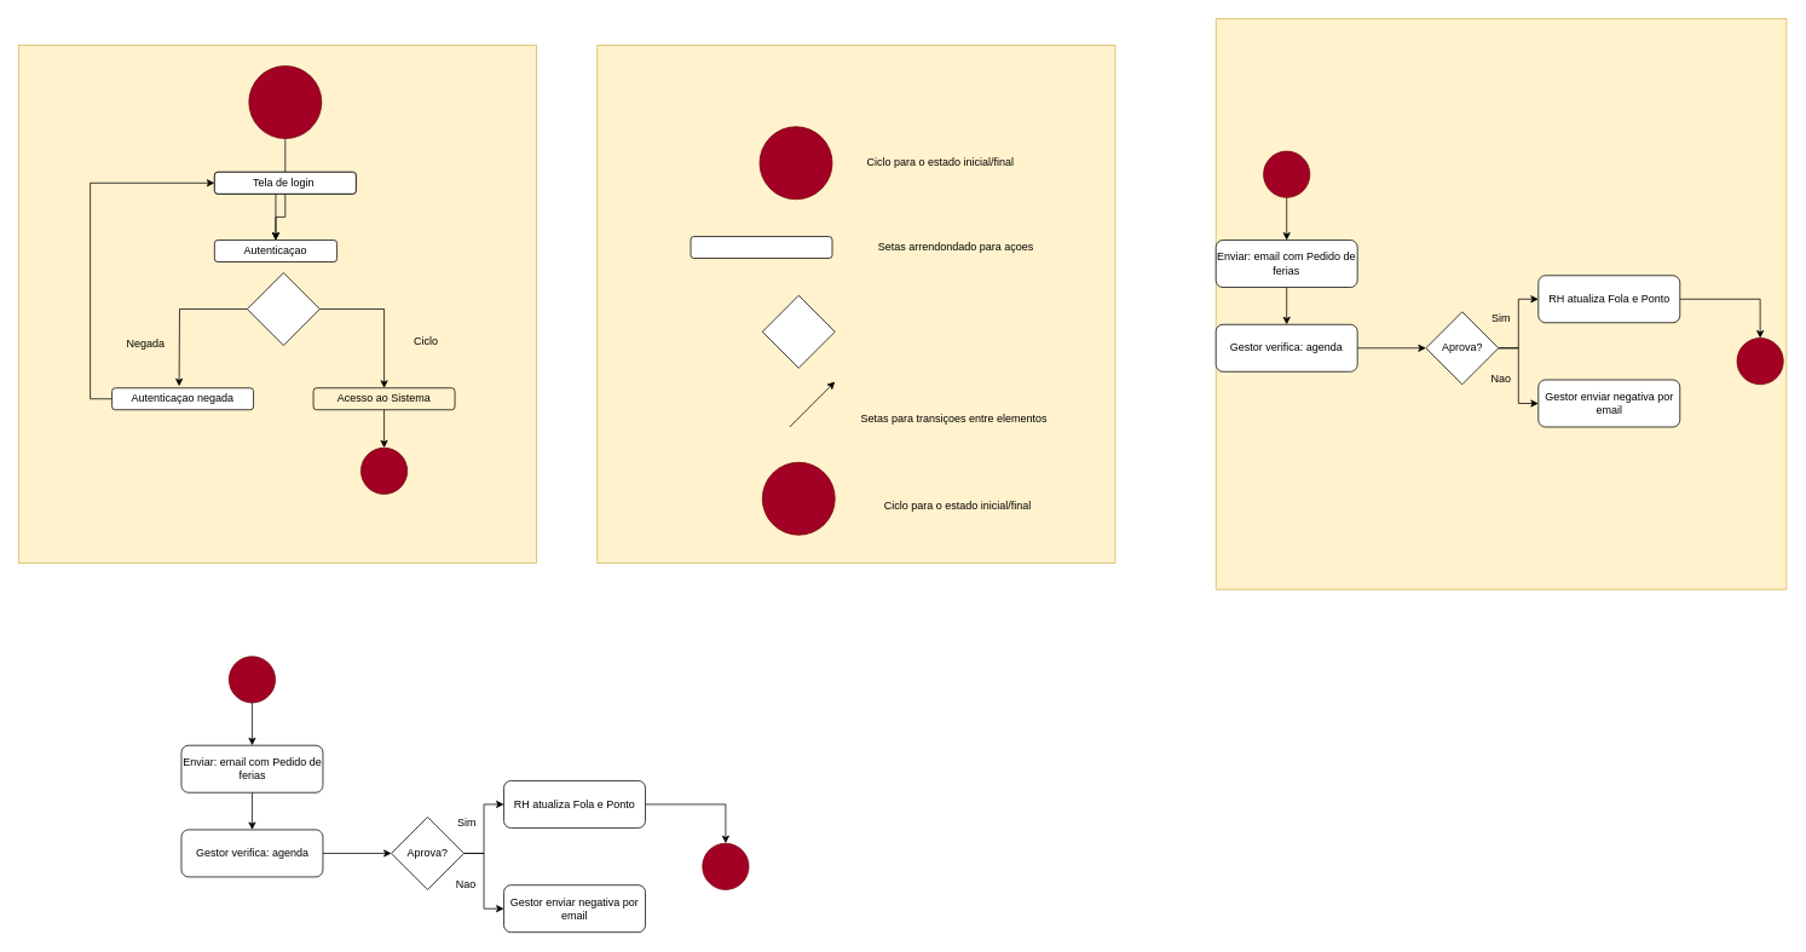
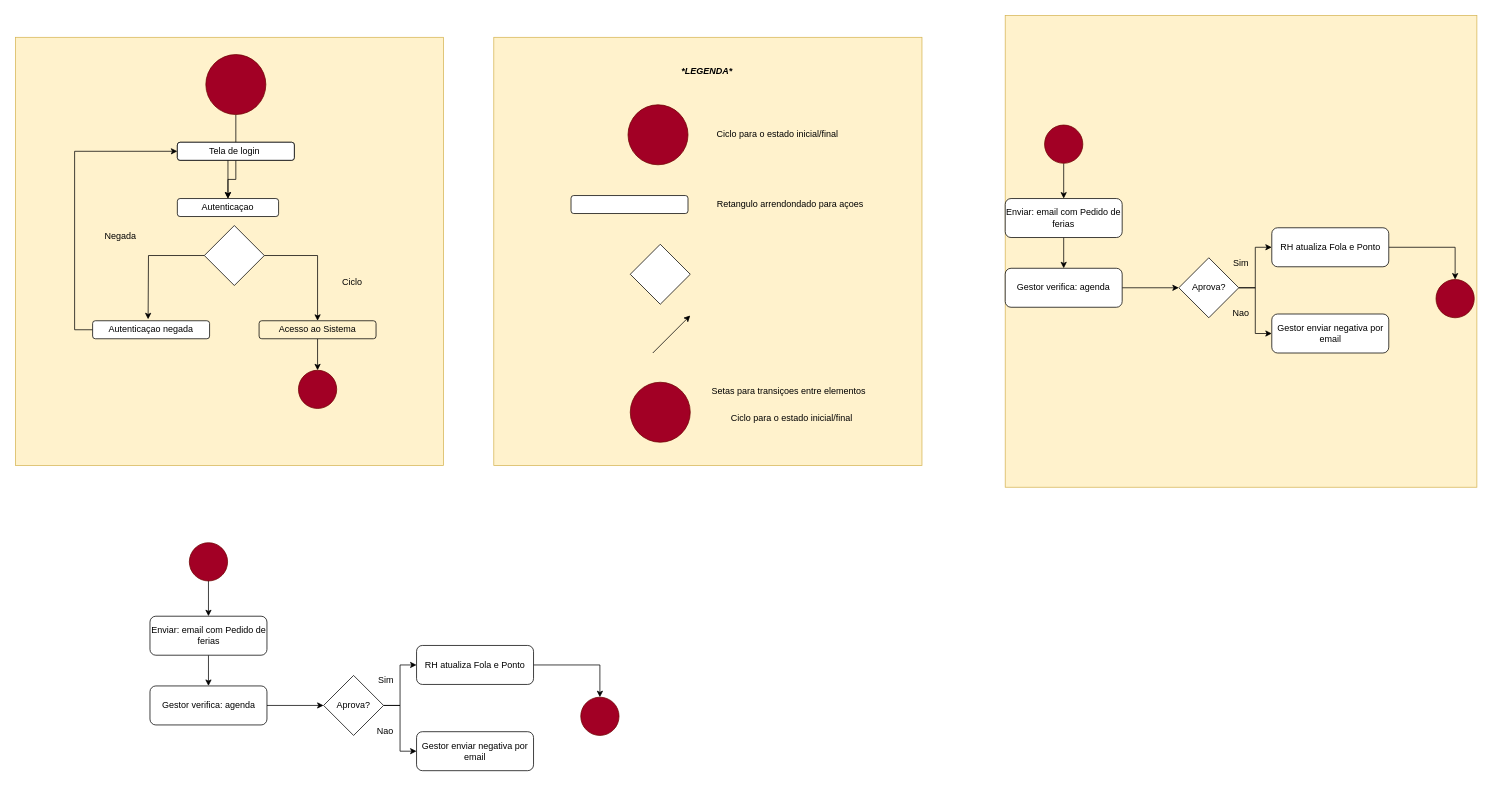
  <mxCell id="0" />
  <mxCell id="1" parent="0" />
  <mxCell id="2" value="" style="whiteSpace=wrap;html=1;aspect=fixed;fillColor=#fff2cc;strokeColor=#d6b656;" vertex="1" parent="1"><mxGeometry x="1340" y="20" width="629" height="629" as="geometry" /></mxCell>
  <mxCell id="3" value="" style="whiteSpace=wrap;html=1;aspect=fixed;fillColor=#fff2cc;strokeColor=#d6b656;" vertex="1" parent="1"><mxGeometry x="658" y="49" width="571" height="571" as="geometry" /></mxCell>
  <mxCell id="4" value="" style="whiteSpace=wrap;html=1;aspect=fixed;fillColor=#fff2cc;strokeColor=#d6b656;" vertex="1" parent="1"><mxGeometry x="20" y="49" width="571" height="571" as="geometry" /></mxCell>
  <mxCell id="5" value="" style="ellipse;whiteSpace=wrap;html=1;aspect=fixed;fillColor=#a20025;fontColor=#ffffff;strokeColor=#6F0000;" vertex="1" parent="1"><mxGeometry x="837" y="139" width="80" height="80" as="geometry" /></mxCell>
  <mxCell id="6" value="Ciclo para o estado inicial/final" style="text;html=1;align=center;verticalAlign=middle;resizable=0;points=[];autosize=1;strokeColor=none;fillColor=none;" vertex="1" parent="1"><mxGeometry x="946" y="166" width="180" height="26" as="geometry" /></mxCell>
  <mxCell id="7" value="" style="ellipse;whiteSpace=wrap;html=1;aspect=fixed;fillColor=#a20025;fontColor=#ffffff;strokeColor=#6F0000;" vertex="1" parent="1"><mxGeometry x="840" y="509" width="80" height="80" as="geometry" /></mxCell>
  <mxCell id="8" value="Ciclo para o estado inicial/final" style="text;html=1;align=center;verticalAlign=middle;resizable=0;points=[];autosize=1;strokeColor=none;fillColor=none;" vertex="1" parent="1"><mxGeometry x="965" y="544" width="180" height="26" as="geometry" /></mxCell>
  <mxCell id="9" value="" style="rounded=1;whiteSpace=wrap;html=1;" vertex="1" parent="1"><mxGeometry x="761" y="260" width="156" height="24" as="geometry" /></mxCell>
- <mxCell id="10" value="Setas arrendondado para açoes" style="text;html=1;align=center;verticalAlign=middle;resizable=0;points=[];autosize=1;strokeColor=none;fillColor=none;" vertex="1" parent="1"><mxGeometry x="946" y="259" width="213" height="26" as="geometry" /></mxCell>
+ <mxCell id="10" value="Retangulo arrendondado para açoes" style="text;html=1;align=center;verticalAlign=middle;resizable=0;points=[];autosize=1;strokeColor=none;fillColor=none;" vertex="1" parent="1"><mxGeometry x="946" y="259" width="213" height="26" as="geometry" /></mxCell>
  <mxCell id="11" value="" style="rhombus;whiteSpace=wrap;html=1;" vertex="1" parent="1"><mxGeometry x="840" y="325" width="80" height="80" as="geometry" /></mxCell>
  <mxCell id="12" value="" style="endArrow=classic;html=1;rounded=0;" edge="1" parent="1"><mxGeometry width="50" height="50" relative="1" as="geometry"><mxPoint x="870" y="470" as="sourcePoint" /><mxPoint x="920" y="420" as="targetPoint" /><Array as="points" /></mxGeometry></mxCell>
- <mxCell id="13" value="Setas para transiçoes entre elementos" style="text;html=1;align=center;verticalAlign=middle;resizable=0;points=[];autosize=1;strokeColor=none;fillColor=none;" vertex="1" parent="1"><mxGeometry x="939" y="448" width="223" height="26" as="geometry" /></mxCell>
+ <mxCell id="13" value="Setas para transiçoes entre elementos" style="text;html=1;align=center;verticalAlign=middle;resizable=0;points=[];autosize=1;strokeColor=none;fillColor=none;" vertex="1" parent="1"><mxGeometry x="939" y="508" width="223" height="26" as="geometry" /></mxCell>
  <mxCell id="14" value="Tela de login&amp;nbsp;" style="rounded=1;whiteSpace=wrap;html=1;" vertex="1" parent="1"><mxGeometry x="236" y="189" width="156" height="24" as="geometry" /></mxCell>
  <mxCell id="15" value="" style="edgeStyle=orthogonalEdgeStyle;rounded=0;orthogonalLoop=1;jettySize=auto;html=1;" edge="1" parent="1" source="16" target="19"><mxGeometry relative="1" as="geometry" /></mxCell>
  <mxCell id="16" value="" style="ellipse;whiteSpace=wrap;html=1;aspect=fixed;fillColor=#a20025;fontColor=#ffffff;strokeColor=#6F0000;" vertex="1" parent="1"><mxGeometry x="274" y="72" width="80" height="80" as="geometry" /></mxCell>
  <mxCell id="17" value="" style="edgeStyle=orthogonalEdgeStyle;rounded=0;orthogonalLoop=1;jettySize=auto;html=1;" edge="1" parent="1" source="18" target="19"><mxGeometry relative="1" as="geometry" /></mxCell>
  <mxCell id="18" value="Tela de login&amp;nbsp;" style="rounded=1;whiteSpace=wrap;html=1;" vertex="1" parent="1"><mxGeometry x="236" y="189" width="156" height="24" as="geometry" /></mxCell>
  <mxCell id="19" value="Autenticaçao" style="rounded=1;whiteSpace=wrap;html=1;" vertex="1" parent="1"><mxGeometry x="236" y="264" width="135" height="24" as="geometry" /></mxCell>
  <mxCell id="20" value="" style="edgeStyle=orthogonalEdgeStyle;rounded=0;orthogonalLoop=1;jettySize=auto;html=1;" edge="1" parent="1" source="27" target="24"><mxGeometry relative="1" as="geometry"><mxPoint x="314" y="364" as="sourcePoint" /><Array as="points"><mxPoint x="423" y="340" /></Array></mxGeometry></mxCell>
  <mxCell id="21" style="edgeStyle=orthogonalEdgeStyle;rounded=0;orthogonalLoop=1;jettySize=auto;html=1;entryX=0;entryY=0.5;entryDx=0;entryDy=0;" edge="1" parent="1" source="22" target="18"><mxGeometry relative="1" as="geometry"><mxPoint x="98" y="204" as="targetPoint" /><Array as="points"><mxPoint x="99" y="439" /><mxPoint x="99" y="201" /></Array></mxGeometry></mxCell>
  <mxCell id="22" value="Autenticaçao negada" style="rounded=1;whiteSpace=wrap;html=1;" vertex="1" parent="1"><mxGeometry x="123" y="427" width="156" height="24" as="geometry" /></mxCell>
  <mxCell id="23" value="" style="edgeStyle=orthogonalEdgeStyle;rounded=0;orthogonalLoop=1;jettySize=auto;html=1;" edge="1" parent="1" source="24" target="30"><mxGeometry relative="1" as="geometry" /></mxCell>
  <mxCell id="24" value="Acesso ao Sistema" style="rounded=1;whiteSpace=wrap;html=1;fillColor=#fff2cc;" vertex="1" parent="1"><mxGeometry x="345" y="427" width="156" height="24" as="geometry" /></mxCell>
  <mxCell id="25" value="" style="edgeStyle=orthogonalEdgeStyle;rounded=0;orthogonalLoop=1;jettySize=auto;html=1;" edge="1" parent="1" target="27"><mxGeometry relative="1" as="geometry"><mxPoint x="314" y="364" as="sourcePoint" /><mxPoint x="423" y="427" as="targetPoint" /></mxGeometry></mxCell>
  <mxCell id="26" style="edgeStyle=orthogonalEdgeStyle;rounded=0;orthogonalLoop=1;jettySize=auto;html=1;" edge="1" parent="1" source="27"><mxGeometry relative="1" as="geometry"><mxPoint x="197" y="425" as="targetPoint" /></mxGeometry></mxCell>
  <mxCell id="27" value="" style="rhombus;whiteSpace=wrap;html=1;" vertex="1" parent="1"><mxGeometry x="272" y="300" width="80" height="80" as="geometry" /></mxCell>
- <mxCell id="28" value="Negada" style="text;html=1;align=center;verticalAlign=middle;resizable=0;points=[];autosize=1;strokeColor=none;fillColor=none;" vertex="1" parent="1"><mxGeometry x="130" y="366" width="60" height="26" as="geometry" /></mxCell>
+ <mxCell id="28" value="Negada" style="text;html=1;align=center;verticalAlign=middle;resizable=0;points=[];autosize=1;strokeColor=none;fillColor=none;" vertex="1" parent="1"><mxGeometry x="130" y="301" width="60" height="26" as="geometry" /></mxCell>
  <mxCell id="29" value="Ciclo" style="text;html=1;align=center;verticalAlign=middle;resizable=0;points=[];autosize=1;strokeColor=none;fillColor=none;" vertex="1" parent="1"><mxGeometry x="437" y="363" width="64" height="26" as="geometry" /></mxCell>
  <mxCell id="30" value="" style="ellipse;whiteSpace=wrap;html=1;aspect=fixed;fillColor=#a20025;fontColor=#ffffff;strokeColor=#6F0000;" vertex="1" parent="1"><mxGeometry x="397.5" y="493" width="51" height="51" as="geometry" /></mxCell>
+ <mxCell id="31" value="*LEGENDA*" style="text;html=1;align=center;verticalAlign=middle;resizable=0;points=[];autosize=1;strokeColor=none;fillColor=none;textShadow=0;fontStyle=3" vertex="1" parent="1"><mxGeometry x="899" y="82" width="85" height="26" as="geometry" /></mxCell>
  <mxCell id="32" value="" style="edgeStyle=orthogonalEdgeStyle;rounded=0;orthogonalLoop=1;jettySize=auto;html=1;" edge="1" parent="1" source="33" target="35"><mxGeometry relative="1" as="geometry" /></mxCell>
  <mxCell id="33" value="" style="ellipse;whiteSpace=wrap;html=1;aspect=fixed;fillColor=#a20025;fontColor=#ffffff;strokeColor=#6F0000;" vertex="1" parent="1"><mxGeometry x="252" y="723" width="51" height="51" as="geometry" /></mxCell>
  <mxCell id="34" value="" style="edgeStyle=orthogonalEdgeStyle;rounded=0;orthogonalLoop=1;jettySize=auto;html=1;" edge="1" parent="1" source="35" target="37"><mxGeometry relative="1" as="geometry" /></mxCell>
  <mxCell id="35" value="Enviar: email com Pedido de ferias" style="rounded=1;whiteSpace=wrap;html=1;" vertex="1" parent="1"><mxGeometry x="199.5" y="821" width="156" height="52" as="geometry" /></mxCell>
  <mxCell id="36" value="" style="edgeStyle=orthogonalEdgeStyle;rounded=0;orthogonalLoop=1;jettySize=auto;html=1;" edge="1" parent="1" source="37" target="40"><mxGeometry relative="1" as="geometry" /></mxCell>
  <mxCell id="37" value="Gestor verifica: agenda" style="rounded=1;whiteSpace=wrap;html=1;" vertex="1" parent="1"><mxGeometry x="199.5" y="914" width="156" height="52" as="geometry" /></mxCell>
  <mxCell id="38" value="" style="edgeStyle=orthogonalEdgeStyle;rounded=0;orthogonalLoop=1;jettySize=auto;html=1;" edge="1" parent="1" source="40" target="43"><mxGeometry relative="1" as="geometry" /></mxCell>
  <mxCell id="39" style="edgeStyle=orthogonalEdgeStyle;rounded=0;orthogonalLoop=1;jettySize=auto;html=1;entryX=0;entryY=0.5;entryDx=0;entryDy=0;" edge="1" parent="1" source="40" target="41"><mxGeometry relative="1" as="geometry" /></mxCell>
  <mxCell id="40" value="Aprova?" style="rhombus;whiteSpace=wrap;html=1;" vertex="1" parent="1"><mxGeometry x="431" y="900" width="80" height="80" as="geometry" /></mxCell>
  <mxCell id="41" value="Gestor enviar negativa por email" style="rounded=1;whiteSpace=wrap;html=1;" vertex="1" parent="1"><mxGeometry x="555" y="975" width="156" height="52" as="geometry" /></mxCell>
  <mxCell id="42" value="" style="edgeStyle=orthogonalEdgeStyle;rounded=0;orthogonalLoop=1;jettySize=auto;html=1;" edge="1" parent="1" source="43" target="44"><mxGeometry relative="1" as="geometry" /></mxCell>
  <mxCell id="43" value="RH atualiza Fola e Ponto" style="rounded=1;whiteSpace=wrap;html=1;" vertex="1" parent="1"><mxGeometry x="555" y="860" width="156" height="52" as="geometry" /></mxCell>
  <mxCell id="44" value="" style="ellipse;whiteSpace=wrap;html=1;aspect=fixed;fillColor=#a20025;fontColor=#ffffff;strokeColor=#6F0000;" vertex="1" parent="1"><mxGeometry x="774" y="929" width="51" height="51" as="geometry" /></mxCell>
  <mxCell id="45" value="Sim" style="text;html=1;align=center;verticalAlign=middle;resizable=0;points=[];autosize=1;strokeColor=none;fillColor=none;" vertex="1" parent="1"><mxGeometry x="494" y="894" width="39" height="26" as="geometry" /></mxCell>
  <mxCell id="46" value="Nao" style="text;html=1;align=center;verticalAlign=middle;resizable=0;points=[];autosize=1;strokeColor=none;fillColor=none;" vertex="1" parent="1"><mxGeometry x="493" y="961" width="40" height="26" as="geometry" /></mxCell>
  <mxCell id="47" value="" style="edgeStyle=orthogonalEdgeStyle;rounded=0;orthogonalLoop=1;jettySize=auto;html=1;" edge="1" parent="1" source="48" target="50"><mxGeometry relative="1" as="geometry" /></mxCell>
  <mxCell id="48" value="" style="ellipse;whiteSpace=wrap;html=1;aspect=fixed;fillColor=#a20025;fontColor=#ffffff;strokeColor=#6F0000;" vertex="1" parent="1"><mxGeometry x="1392.5" y="166" width="51" height="51" as="geometry" /></mxCell>
  <mxCell id="49" value="" style="edgeStyle=orthogonalEdgeStyle;rounded=0;orthogonalLoop=1;jettySize=auto;html=1;" edge="1" parent="1" source="50" target="52"><mxGeometry relative="1" as="geometry" /></mxCell>
  <mxCell id="50" value="Enviar: email com Pedido de ferias" style="rounded=1;whiteSpace=wrap;html=1;" vertex="1" parent="1"><mxGeometry x="1340" y="264" width="156" height="52" as="geometry" /></mxCell>
  <mxCell id="51" value="" style="edgeStyle=orthogonalEdgeStyle;rounded=0;orthogonalLoop=1;jettySize=auto;html=1;" edge="1" parent="1" source="52" target="55"><mxGeometry relative="1" as="geometry" /></mxCell>
  <mxCell id="52" value="Gestor verifica: agenda" style="rounded=1;whiteSpace=wrap;html=1;" vertex="1" parent="1"><mxGeometry x="1340" y="357" width="156" height="52" as="geometry" /></mxCell>
  <mxCell id="53" value="" style="edgeStyle=orthogonalEdgeStyle;rounded=0;orthogonalLoop=1;jettySize=auto;html=1;" edge="1" parent="1" source="55" target="58"><mxGeometry relative="1" as="geometry" /></mxCell>
  <mxCell id="54" style="edgeStyle=orthogonalEdgeStyle;rounded=0;orthogonalLoop=1;jettySize=auto;html=1;entryX=0;entryY=0.5;entryDx=0;entryDy=0;" edge="1" parent="1" source="55" target="56"><mxGeometry relative="1" as="geometry" /></mxCell>
  <mxCell id="55" value="Aprova?" style="rhombus;whiteSpace=wrap;html=1;" vertex="1" parent="1"><mxGeometry x="1571.5" y="343" width="80" height="80" as="geometry" /></mxCell>
  <mxCell id="56" value="Gestor enviar negativa por email" style="rounded=1;whiteSpace=wrap;html=1;" vertex="1" parent="1"><mxGeometry x="1695.5" y="418" width="156" height="52" as="geometry" /></mxCell>
  <mxCell id="57" value="" style="edgeStyle=orthogonalEdgeStyle;rounded=0;orthogonalLoop=1;jettySize=auto;html=1;" edge="1" parent="1" source="58" target="59"><mxGeometry relative="1" as="geometry" /></mxCell>
  <mxCell id="58" value="RH atualiza Fola e Ponto" style="rounded=1;whiteSpace=wrap;html=1;" vertex="1" parent="1"><mxGeometry x="1695.5" y="303" width="156" height="52" as="geometry" /></mxCell>
  <mxCell id="59" value="" style="ellipse;whiteSpace=wrap;html=1;aspect=fixed;fillColor=#a20025;fontColor=#ffffff;strokeColor=#6F0000;" vertex="1" parent="1"><mxGeometry x="1914.5" y="372" width="51" height="51" as="geometry" /></mxCell>
  <mxCell id="60" value="Sim" style="text;html=1;align=center;verticalAlign=middle;resizable=0;points=[];autosize=1;strokeColor=none;fillColor=none;" vertex="1" parent="1"><mxGeometry x="1634.5" y="337" width="39" height="26" as="geometry" /></mxCell>
  <mxCell id="61" value="Nao" style="text;html=1;align=center;verticalAlign=middle;resizable=0;points=[];autosize=1;strokeColor=none;fillColor=none;" vertex="1" parent="1"><mxGeometry x="1633.5" y="404" width="40" height="26" as="geometry" /></mxCell>
